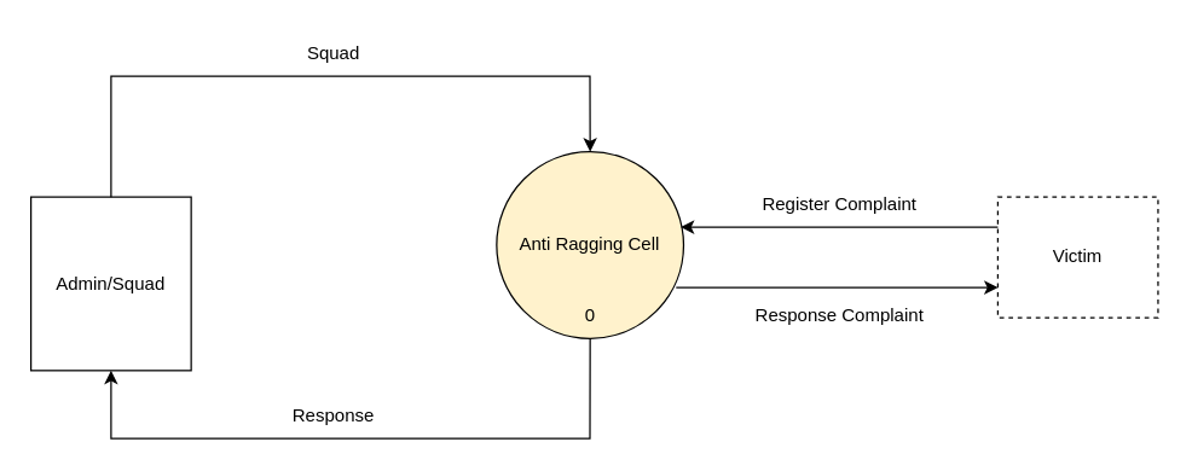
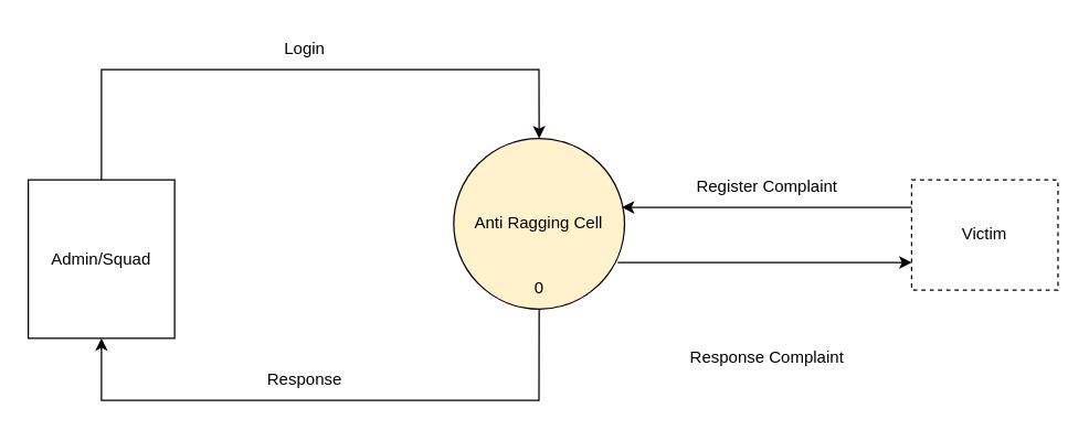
  <mxCell id="0" />
  <mxCell id="1" parent="0" />
  <mxCell id="2" value="Admin/Squad" style="whiteSpace=wrap;html=1;align=center;container=0;" parent="1" vertex="1"><mxGeometry x="20" y="130" width="106.054" height="115" as="geometry" /></mxCell>
  <mxCell id="3" value="Anti Ragging Cell" style="ellipse;whiteSpace=wrap;html=1;aspect=fixed;container=0;fillColor=#fff2cc;" parent="1" vertex="1"><mxGeometry x="328.27" y="100" width="123.73" height="123.73" as="geometry" /></mxCell>
  <mxCell id="4" value="" style="edgeStyle=none;orthogonalLoop=1;jettySize=auto;html=1;rounded=0;exitX=0.5;exitY=0;exitDx=0;exitDy=0;entryX=0.5;entryY=0;entryDx=0;entryDy=0;" parent="1" source="2" target="3" edge="1"><mxGeometry width="100" relative="1" as="geometry"><mxPoint x="223.27" y="90" as="sourcePoint" /><mxPoint x="311.649" y="90" as="targetPoint" /><Array as="points"><mxPoint x="73.027" y="50" /><mxPoint x="390" y="50" /></Array></mxGeometry></mxCell>
- <mxCell id="5" value="Squad" style="text;html=1;align=center;verticalAlign=middle;resizable=0;points=[];autosize=1;strokeColor=none;fillColor=none;container=0;" parent="1" vertex="1"><mxGeometry x="195.003" y="20" width="50" height="30" as="geometry" /></mxCell>
+ <mxCell id="5" value="Login" style="text;html=1;align=center;verticalAlign=middle;resizable=0;points=[];autosize=1;strokeColor=none;fillColor=none;container=0;" parent="1" vertex="1"><mxGeometry x="195.003" y="20" width="50" height="30" as="geometry" /></mxCell>
  <mxCell id="6" value="" style="edgeStyle=none;orthogonalLoop=1;jettySize=auto;html=1;rounded=0;exitX=0.5;exitY=1;exitDx=0;exitDy=0;entryX=0.5;entryY=1;entryDx=0;entryDy=0;" parent="1" source="3" target="2" edge="1"><mxGeometry width="100" relative="1" as="geometry"><mxPoint x="214.432" y="210" as="sourcePoint" /><mxPoint x="302.811" y="210" as="targetPoint" /><Array as="points"><mxPoint x="390" y="290" /><mxPoint x="73.027" y="290" /></Array></mxGeometry></mxCell>
  <mxCell id="7" value="Response" style="text;html=1;align=center;verticalAlign=middle;resizable=0;points=[];autosize=1;strokeColor=none;fillColor=none;container=0;" parent="1" vertex="1"><mxGeometry x="180.006" y="260" width="80" height="30" as="geometry" /></mxCell>
  <mxCell id="8" value="0" style="text;html=1;align=center;verticalAlign=middle;resizable=0;points=[];autosize=1;strokeColor=none;fillColor=none;container=0;" parent="1" vertex="1"><mxGeometry x="375.138" y="193.73" width="30" height="30" as="geometry" /></mxCell>
  <mxCell id="9" value="Victim" style="whiteSpace=wrap;html=1;align=center;container=0;dashed=1;" parent="1" vertex="1"><mxGeometry x="660" y="130" width="106.054" height="80" as="geometry" /></mxCell>
  <mxCell id="10" value="" style="edgeStyle=none;orthogonalLoop=1;jettySize=auto;html=1;rounded=0;exitX=0;exitY=0.25;exitDx=0;exitDy=0;entryX=0.984;entryY=0.404;entryDx=0;entryDy=0;entryPerimeter=0;" parent="1" source="9" target="3" edge="1"><mxGeometry width="100" relative="1" as="geometry"><mxPoint x="600" y="170" as="sourcePoint" /><mxPoint x="460" y="150" as="targetPoint" /><Array as="points" /></mxGeometry></mxCell>
  <mxCell id="11" value="" style="edgeStyle=none;orthogonalLoop=1;jettySize=auto;html=1;rounded=0;entryX=0;entryY=0.75;entryDx=0;entryDy=0;exitX=0.96;exitY=0.727;exitDx=0;exitDy=0;exitPerimeter=0;" parent="1" source="3" target="9" edge="1"><mxGeometry width="100" relative="1" as="geometry"><mxPoint x="470" y="210" as="sourcePoint" /><mxPoint x="600" y="210" as="targetPoint" /><Array as="points" /></mxGeometry></mxCell>
  <mxCell id="12" value="Register Complaint" style="text;html=1;align=center;verticalAlign=middle;resizable=0;points=[];autosize=1;strokeColor=none;fillColor=none;" parent="1" vertex="1"><mxGeometry x="490" y="120" width="130" height="30" as="geometry" /></mxCell>
- <mxCell id="13" value="Response Complaint" style="text;html=1;align=center;verticalAlign=middle;resizable=0;points=[];autosize=1;strokeColor=none;fillColor=none;" parent="1" vertex="1"><mxGeometry x="490" y="193.73" width="130" height="30" as="geometry" /></mxCell>
+ <mxCell id="13" value="Response Complaint" style="text;html=1;align=center;verticalAlign=middle;resizable=0;points=[];autosize=1;strokeColor=none;fillColor=none;" parent="1" vertex="1"><mxGeometry x="490" y="243.73" width="130" height="30" as="geometry" /></mxCell>
